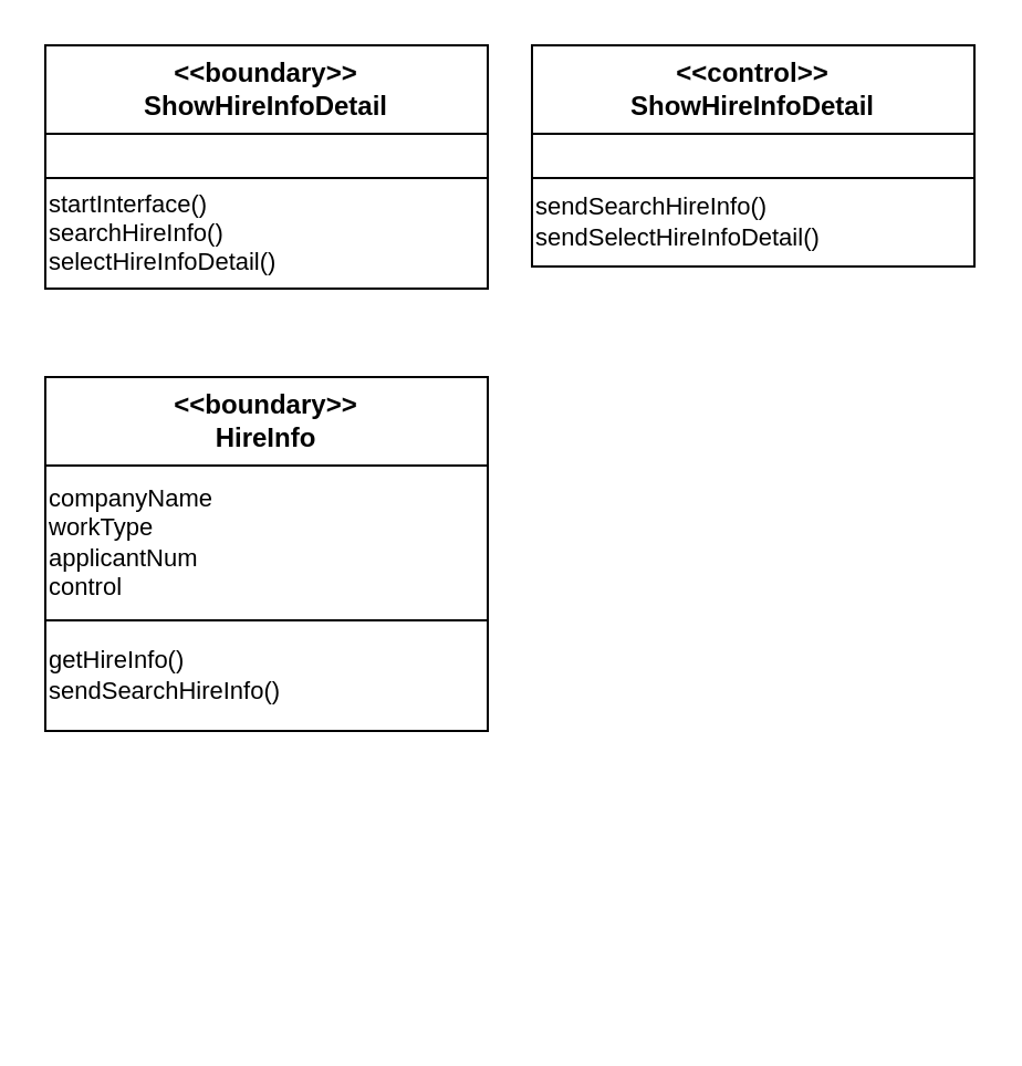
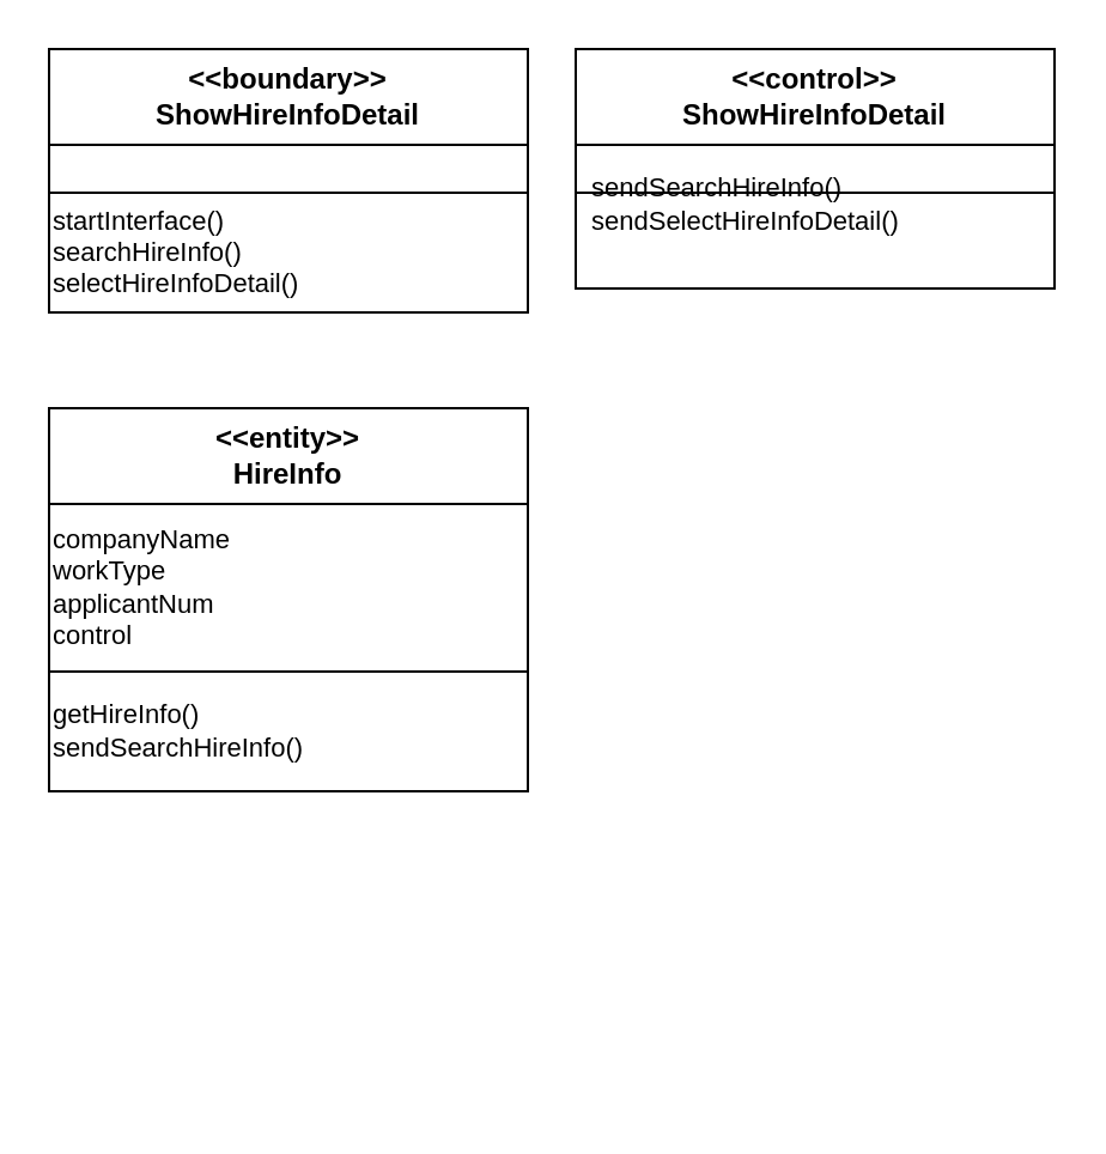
  <mxCell id="0" />
  <mxCell id="1" parent="0" />
  <mxCell id="2" value="" style="group" parent="1" vertex="1" connectable="0"><mxGeometry x="20" y="20" width="200" height="150" as="geometry" /></mxCell>
  <mxCell id="3" value="" style="group" parent="2" vertex="1" connectable="0"><mxGeometry width="200" height="150" as="geometry" /></mxCell>
  <mxCell id="4" value="&amp;lt;&amp;lt;boundary&amp;gt;&amp;gt;&lt;br&gt;ShowHireInfoDetail" style="swimlane;whiteSpace=wrap;html=1;swimlaneLine=1;startSize=40;" parent="3" vertex="1"><mxGeometry width="200" height="110" as="geometry"><mxRectangle x="100" y="100" width="140" height="40" as="alternateBounds" /></mxGeometry></mxCell>
  <mxCell id="5" value="startInterface()&lt;br&gt;searchHireInfo()&lt;br&gt;selectHireInfoDetail()" style="text;html=1;align=left;verticalAlign=middle;resizable=0;points=[];autosize=1;strokeColor=none;fillColor=none;fontSize=11;" parent="4" vertex="1"><mxGeometry y="60" width="130" height="50" as="geometry" /></mxCell>
  <mxCell id="6" value="" style="endArrow=none;html=1;rounded=0;fontSize=11;" parent="4" edge="1"><mxGeometry width="50" height="50" relative="1" as="geometry"><mxPoint y="60" as="sourcePoint" /><mxPoint x="200" y="60" as="targetPoint" /></mxGeometry></mxCell>
  <mxCell id="7" value="" style="group" parent="1" vertex="1" connectable="0"><mxGeometry x="240" y="20" width="200" height="150" as="geometry" /></mxCell>
  <mxCell id="8" value="" style="group" parent="7" vertex="1" connectable="0"><mxGeometry width="200" height="150" as="geometry" /></mxCell>
  <mxCell id="9" value="&amp;lt;&amp;lt;control&amp;gt;&amp;gt;&lt;br&gt;ShowHireInfoDetail" style="swimlane;whiteSpace=wrap;html=1;swimlaneLine=1;startSize=40;" parent="8" vertex="1"><mxGeometry width="200" height="100" as="geometry"><mxRectangle x="100" y="100" width="140" height="40" as="alternateBounds" /></mxGeometry></mxCell>
- <mxCell id="10" value="sendSearchHireInfo()&lt;br&gt;sendSelectHireInfoDetail()" style="text;html=1;align=left;verticalAlign=middle;resizable=0;points=[];autosize=1;strokeColor=none;fillColor=none;fontSize=11;" parent="9" vertex="1"><mxGeometry y="60" width="150" height="40" as="geometry" /></mxCell>
+ <mxCell id="10" value="sendSearchHireInfo()&lt;br&gt;sendSelectHireInfoDetail()" style="text;html=1;align=left;verticalAlign=middle;resizable=0;points=[];autosize=1;strokeColor=none;fillColor=none;fontSize=11;" parent="9" vertex="1"><mxGeometry x="5" y="45" width="150" height="40" as="geometry" /></mxCell>
  <mxCell id="11" value="" style="endArrow=none;html=1;rounded=0;fontSize=11;" parent="9" edge="1"><mxGeometry width="50" height="50" relative="1" as="geometry"><mxPoint y="60" as="sourcePoint" /><mxPoint x="200" y="60" as="targetPoint" /></mxGeometry></mxCell>
  <mxCell id="12" value="" style="group" parent="1" vertex="1" connectable="0"><mxGeometry x="20" y="160" width="200" height="300" as="geometry" /></mxCell>
  <mxCell id="13" value="" style="group" parent="12" vertex="1" connectable="0"><mxGeometry width="200" height="300.0" as="geometry" /></mxCell>
- <mxCell id="14" value="&amp;lt;&amp;lt;boundary&amp;gt;&amp;gt;&lt;br&gt;HireInfo" style="swimlane;whiteSpace=wrap;html=1;swimlaneLine=1;startSize=40;" parent="13" vertex="1"><mxGeometry y="10" width="200" height="160" as="geometry"><mxRectangle x="100" y="100" width="140" height="40" as="alternateBounds" /></mxGeometry></mxCell>
+ <mxCell id="14" value="&amp;lt;&amp;lt;entity&amp;gt;&amp;gt;&lt;br&gt;HireInfo" style="swimlane;whiteSpace=wrap;html=1;swimlaneLine=1;startSize=40;" parent="13" vertex="1"><mxGeometry y="10" width="200" height="160" as="geometry"><mxRectangle x="100" y="100" width="140" height="40" as="alternateBounds" /></mxGeometry></mxCell>
  <mxCell id="15" value="getHireInfo()&lt;br&gt;sendSearchHireInfo()" style="text;html=1;align=left;verticalAlign=middle;resizable=0;points=[];autosize=1;strokeColor=none;fillColor=none;fontSize=11;" parent="14" vertex="1"><mxGeometry y="115" width="120" height="40" as="geometry" /></mxCell>
  <mxCell id="16" value="" style="endArrow=none;html=1;rounded=0;fontSize=11;" parent="14" edge="1"><mxGeometry width="50" height="50" relative="1" as="geometry"><mxPoint y="110" as="sourcePoint" /><mxPoint x="200" y="110" as="targetPoint" /></mxGeometry></mxCell>
  <mxCell id="17" value="companyName&lt;br&gt;workType&lt;br&gt;applicantNum&lt;br&gt;control" style="text;html=1;align=left;verticalAlign=middle;resizable=0;points=[];autosize=1;strokeColor=none;fillColor=none;fontSize=11;" parent="14" vertex="1"><mxGeometry y="40" width="100" height="70" as="geometry" /></mxCell>
